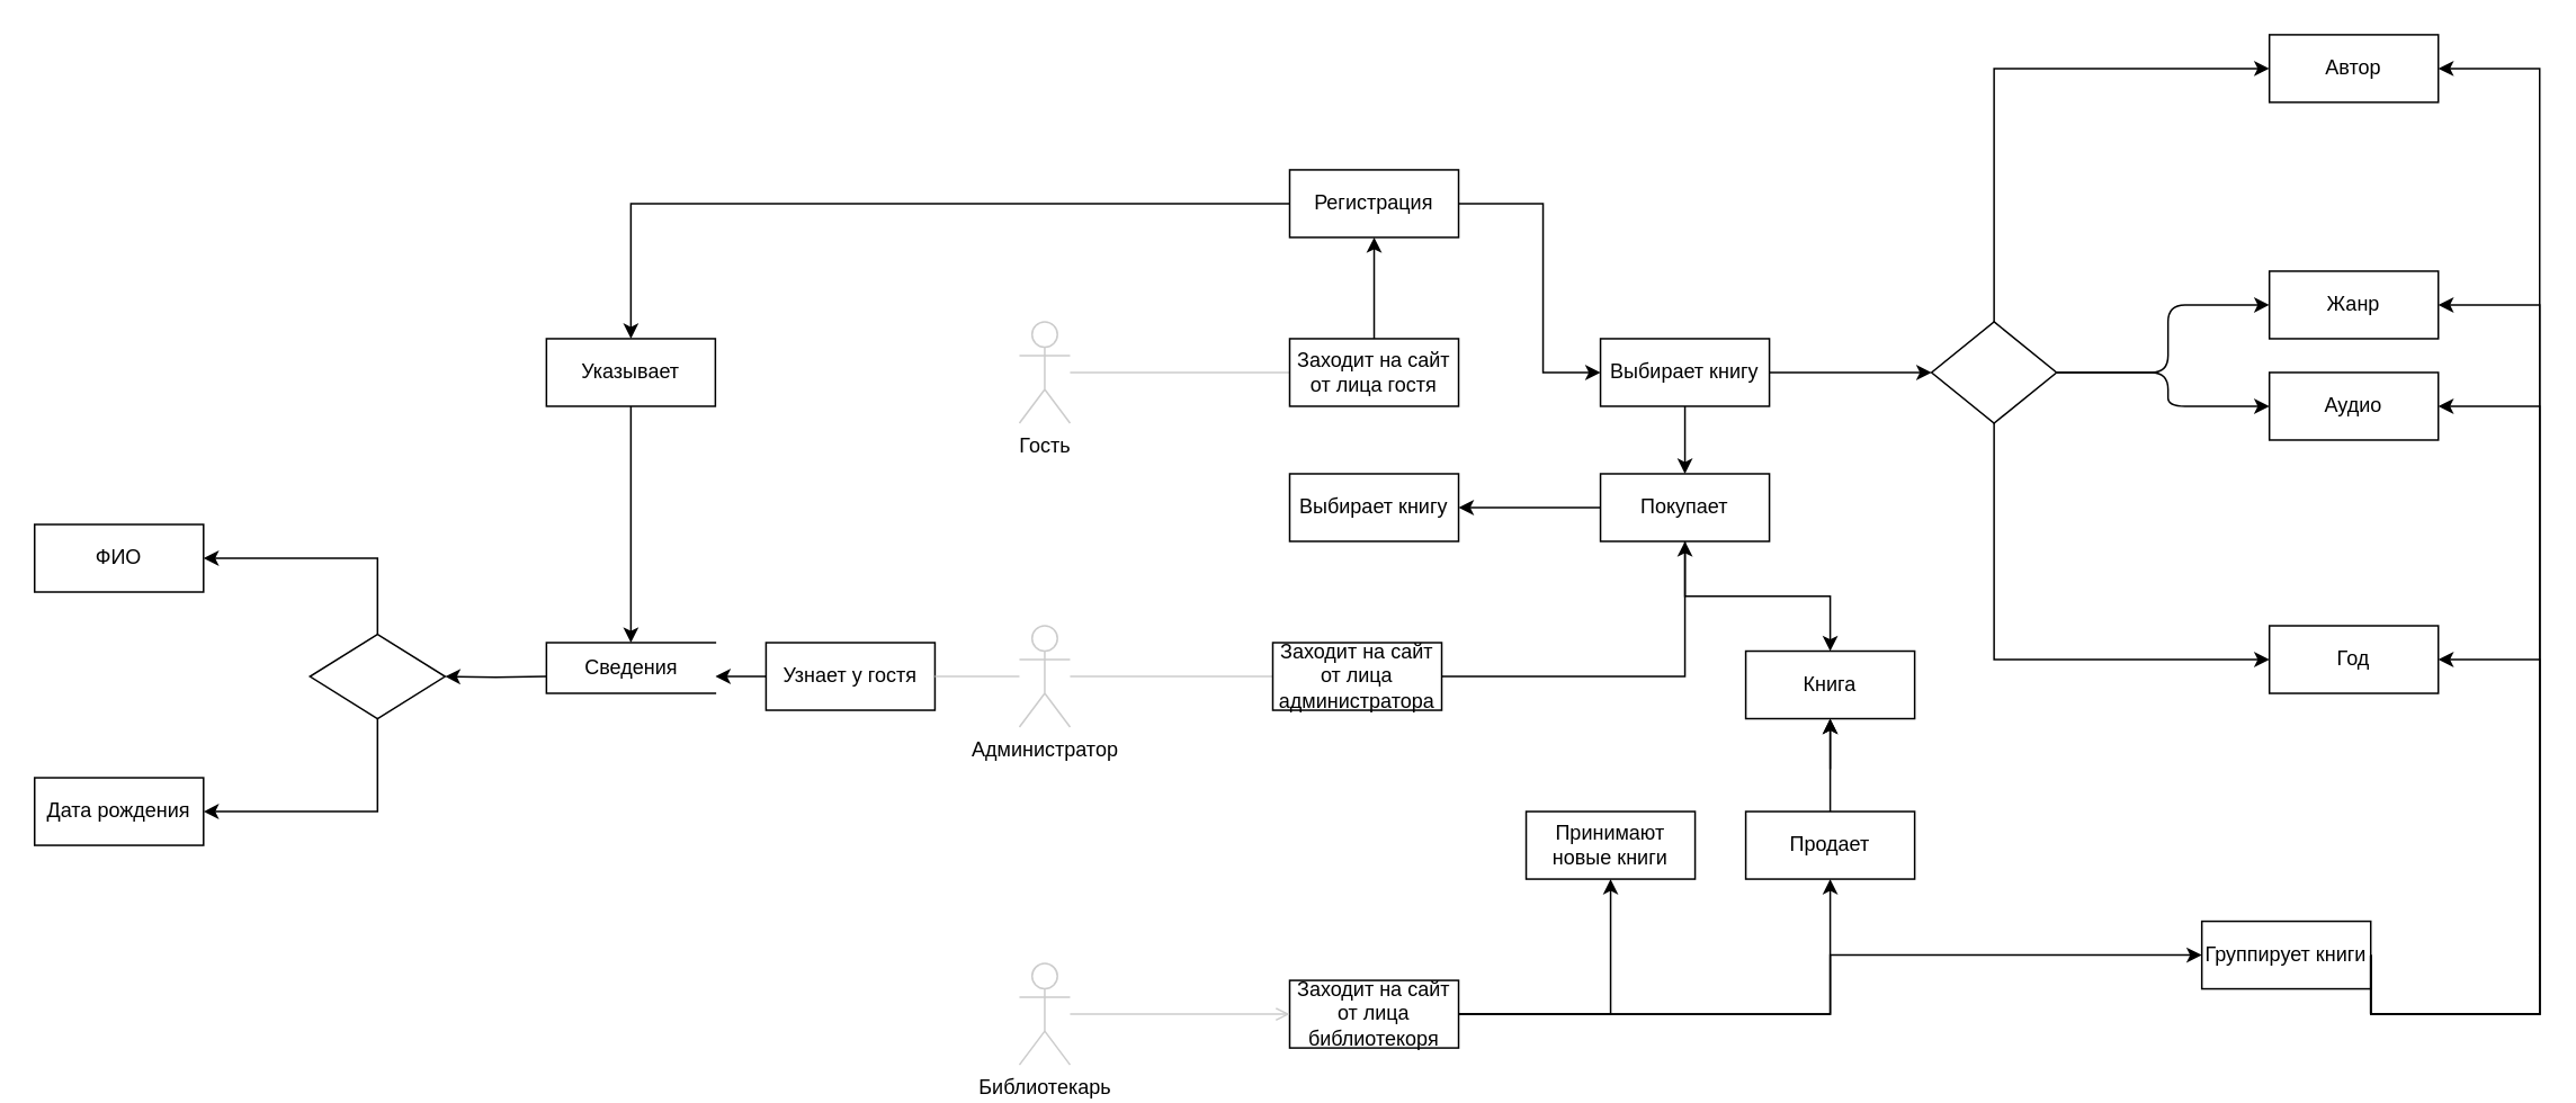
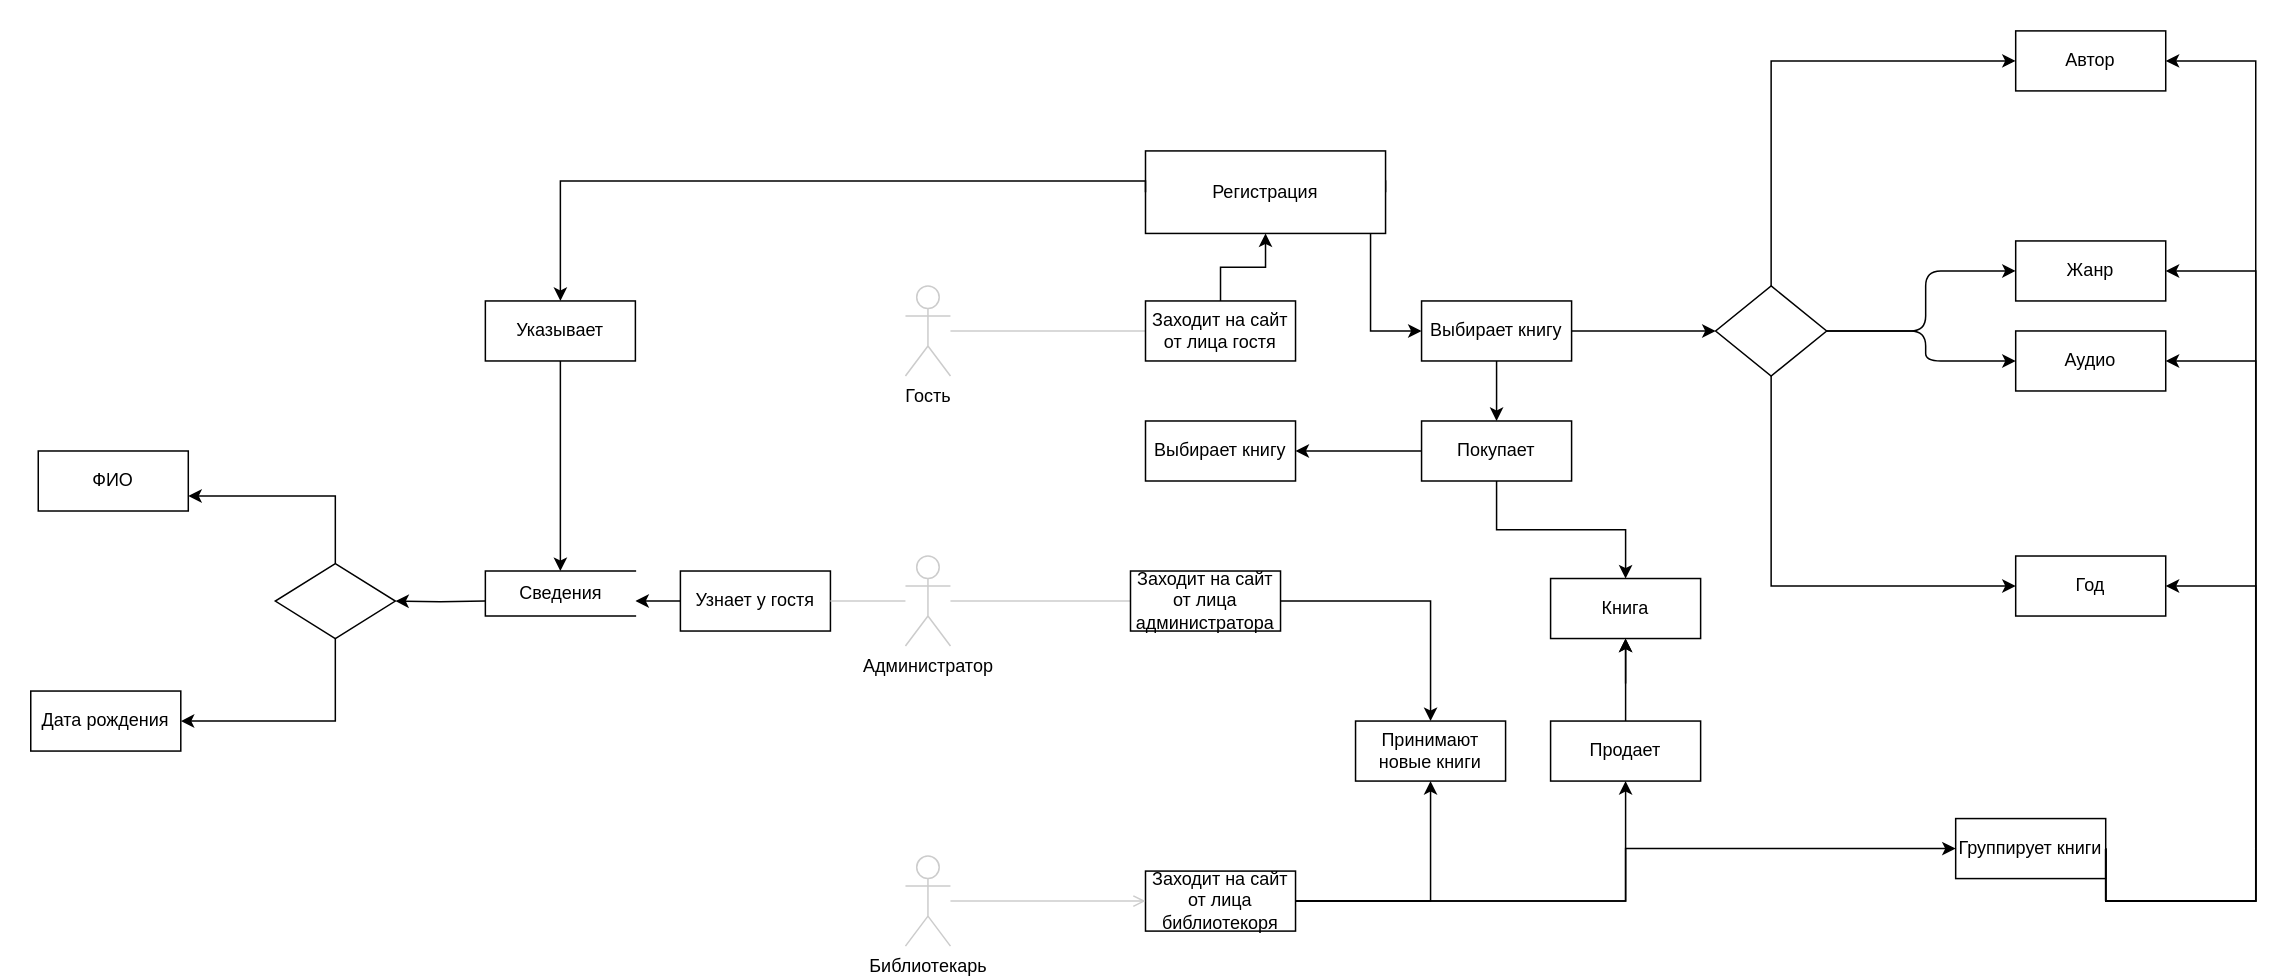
  <mxCell id="0" />
  <mxCell id="1" parent="0" />
  <mxCell id="2" style="edgeStyle=orthogonalEdgeStyle;rounded=0;orthogonalLoop=1;jettySize=auto;html=1;entryX=0;entryY=0.5;entryDx=0;entryDy=0;endArrow=none;endFill=0;strokeColor=#CCCCCC;" parent="1" source="3" target="10" edge="1"><mxGeometry relative="1" as="geometry"><mxPoint x="773" y="220" as="targetPoint" /><mxPoint x="663" y="220" as="sourcePoint" /></mxGeometry></mxCell>
  <mxCell id="3" value="Гость" style="shape=umlActor;verticalLabelPosition=bottom;verticalAlign=top;html=1;outlineConnect=0;strokeColor=#CCCCCC;" parent="1" vertex="1"><mxGeometry x="603" y="190" width="30" height="60" as="geometry" /></mxCell>
  <mxCell id="4" value="Заходит на сайт от лица библиотекоря" style="rounded=0;whiteSpace=wrap;html=1;" parent="1" vertex="1"><mxGeometry x="763" y="580" width="100" height="40" as="geometry" /></mxCell>
  <mxCell id="5" value="Администратор" style="shape=umlActor;verticalLabelPosition=bottom;verticalAlign=top;html=1;outlineConnect=0;strokeColor=#CCCCCC;" parent="1" vertex="1"><mxGeometry x="603" y="370" width="30" height="60" as="geometry" /></mxCell>
  <mxCell id="6" value="Библиотекарь" style="shape=umlActor;verticalLabelPosition=bottom;verticalAlign=top;html=1;outlineConnect=0;strokeColor=#CCCCCC;" parent="1" vertex="1"><mxGeometry x="603" y="570" width="30" height="60" as="geometry" /></mxCell>
  <mxCell id="7" style="edgeStyle=orthogonalEdgeStyle;rounded=0;orthogonalLoop=1;jettySize=auto;html=1;entryX=0;entryY=0.5;entryDx=0;entryDy=0;endArrow=open;endFill=0;strokeColor=#CCCCCC;" parent="1" source="6" target="4" edge="1"><mxGeometry relative="1" as="geometry"><mxPoint x="843" y="600" as="targetPoint" /><mxPoint x="643" y="600" as="sourcePoint" /></mxGeometry></mxCell>
  <mxCell id="8" style="edgeStyle=orthogonalEdgeStyle;rounded=0;orthogonalLoop=1;jettySize=auto;html=1;entryX=0;entryY=0.5;entryDx=0;entryDy=0;endArrow=none;endFill=0;strokeColor=#CCCCCC;" parent="1" source="5" target="11" edge="1"><mxGeometry relative="1" as="geometry"><mxPoint x="763" y="400" as="targetPoint" /><mxPoint x="663" y="400" as="sourcePoint" /></mxGeometry></mxCell>
  <mxCell id="9" value="" style="edgeStyle=orthogonalEdgeStyle;rounded=0;orthogonalLoop=1;jettySize=auto;html=1;exitX=1;exitY=0.5;exitDx=0;exitDy=0;entryX=0;entryY=0.5;entryDx=0;entryDy=0;" parent="1" source="21" target="15" edge="1"><mxGeometry relative="1" as="geometry"><Array as="points"><mxPoint x="913" y="120" /><mxPoint x="913" y="220" /></Array></mxGeometry></mxCell>
  <mxCell id="10" value="Заходит на сайт от лица гостя" style="rounded=0;whiteSpace=wrap;html=1;" parent="1" vertex="1"><mxGeometry x="763" y="200" width="100" height="40" as="geometry" /></mxCell>
  <mxCell id="11" value="Заходит на сайт от лица администратора" style="rounded=0;whiteSpace=wrap;html=1;" parent="1" vertex="1"><mxGeometry x="753" y="380" width="100" height="40" as="geometry" /></mxCell>
  <mxCell id="12" value="" style="edgeStyle=orthogonalEdgeStyle;rounded=0;orthogonalLoop=1;jettySize=auto;html=1;exitX=0;exitY=0.5;exitDx=0;exitDy=0;entryX=0;entryY=0.5;entryDx=0;entryDy=0;" parent="1" source="15" target="15" edge="1"><mxGeometry relative="1" as="geometry" /></mxCell>
  <mxCell id="13" value="" style="edgeStyle=orthogonalEdgeStyle;rounded=0;orthogonalLoop=1;jettySize=auto;html=1;" parent="1" source="15" target="51" edge="1"><mxGeometry relative="1" as="geometry" /></mxCell>
  <mxCell id="14" style="edgeStyle=orthogonalEdgeStyle;rounded=0;orthogonalLoop=1;jettySize=auto;html=1;endArrow=classic;endFill=1;strokeColor=#000000;" edge="1" parent="1" source="15" target="16"><mxGeometry relative="1" as="geometry" /></mxCell>
  <mxCell id="15" value="Выбирает книгу" style="rounded=0;whiteSpace=wrap;html=1;" parent="1" vertex="1"><mxGeometry x="947" y="200" width="100" height="40" as="geometry" /></mxCell>
  <mxCell id="16" value="" style="strokeWidth=1;html=1;shape=mxgraph.flowchart.decision;whiteSpace=wrap;" parent="1" vertex="1"><mxGeometry x="1143" y="190" width="74" height="60" as="geometry" /></mxCell>
  <mxCell id="17" value="" style="edgeStyle=orthogonalEdgeStyle;rounded=1;orthogonalLoop=1;jettySize=auto;html=1;entryX=0;entryY=0.5;entryDx=0;entryDy=0;" parent="1" source="16" target="40" edge="1"><mxGeometry relative="1" as="geometry"><mxPoint x="1180.059" y="280" as="sourcePoint" /><mxPoint x="1333" y="240" as="targetPoint" /><Array as="points"><mxPoint x="1283" y="220" /><mxPoint x="1283" y="240" /></Array></mxGeometry></mxCell>
  <mxCell id="18" value="" style="edgeStyle=orthogonalEdgeStyle;rounded=1;orthogonalLoop=1;jettySize=auto;html=1;entryX=0;entryY=0.5;entryDx=0;entryDy=0;" parent="1" source="16" target="39" edge="1"><mxGeometry relative="1" as="geometry"><mxPoint x="1190" y="290" as="sourcePoint" /><mxPoint x="1333" y="180" as="targetPoint" /><Array as="points"><mxPoint x="1283" y="220" /><mxPoint x="1283" y="180" /></Array></mxGeometry></mxCell>
  <mxCell id="19" value="" style="edgeStyle=orthogonalEdgeStyle;rounded=0;orthogonalLoop=1;jettySize=auto;html=1;exitX=0.5;exitY=0;exitDx=0;exitDy=0;exitPerimeter=0;entryX=0;entryY=0.5;entryDx=0;entryDy=0;" parent="1" source="16" target="38" edge="1"><mxGeometry relative="1" as="geometry"><mxPoint x="1173" y="80" as="sourcePoint" /><mxPoint x="1333" y="40" as="targetPoint" /><Array as="points"><mxPoint x="1180" y="40" /></Array></mxGeometry></mxCell>
  <mxCell id="20" value="" style="edgeStyle=orthogonalEdgeStyle;rounded=0;orthogonalLoop=1;jettySize=auto;html=1;entryX=0;entryY=0.5;entryDx=0;entryDy=0;" parent="1" source="16" target="41" edge="1"><mxGeometry relative="1" as="geometry"><mxPoint x="1180" y="340" as="sourcePoint" /><mxPoint x="1243" y="390" as="targetPoint" /><Array as="points"><mxPoint x="1180" y="390" /></Array></mxGeometry></mxCell>
- <mxCell id="21" value="Регистрация" style="rounded=0;whiteSpace=wrap;html=1;" parent="1" vertex="1"><mxGeometry x="763" y="100" width="100" height="40" as="geometry" /></mxCell>
+ <mxCell id="21" value="Регистрация" style="rounded=0;whiteSpace=wrap;html=1;" parent="1" vertex="1"><mxGeometry x="763" y="100" width="160" height="55" as="geometry" /></mxCell>
  <mxCell id="22" value="" style="edgeStyle=orthogonalEdgeStyle;rounded=0;orthogonalLoop=1;jettySize=auto;html=1;exitX=0.5;exitY=0;exitDx=0;exitDy=0;entryX=0.5;entryY=1;entryDx=0;entryDy=0;" parent="1" source="10" target="21" edge="1"><mxGeometry relative="1" as="geometry"><mxPoint x="873" y="230" as="sourcePoint" /><mxPoint x="957" y="230" as="targetPoint" /></mxGeometry></mxCell>
  <mxCell id="23" value="" style="edgeStyle=orthogonalEdgeStyle;rounded=0;orthogonalLoop=1;jettySize=auto;html=1;exitX=0;exitY=0.5;exitDx=0;exitDy=0;entryX=0.5;entryY=0;entryDx=0;entryDy=0;" parent="1" source="21" target="24" edge="1"><mxGeometry relative="1" as="geometry"><mxPoint x="713" y="120" as="sourcePoint" /><mxPoint x="373" y="180" as="targetPoint" /><Array as="points"><mxPoint x="373" y="120" /></Array></mxGeometry></mxCell>
  <mxCell id="24" value="Указывает" style="rounded=0;whiteSpace=wrap;html=1;" parent="1" vertex="1"><mxGeometry x="323" y="200" width="100" height="40" as="geometry" /></mxCell>
  <mxCell id="25" value="Узнает у гостя" style="rounded=0;whiteSpace=wrap;html=1;" parent="1" vertex="1"><mxGeometry x="453" y="380" width="100" height="40" as="geometry" /></mxCell>
  <mxCell id="26" style="edgeStyle=orthogonalEdgeStyle;rounded=0;orthogonalLoop=1;jettySize=auto;html=1;entryX=1;entryY=0.5;entryDx=0;entryDy=0;endArrow=none;endFill=0;strokeColor=#CCCCCC;" parent="1" source="5" target="25" edge="1"><mxGeometry relative="1" as="geometry"><mxPoint x="773" y="610" as="targetPoint" /><mxPoint x="583" y="600" as="sourcePoint" /></mxGeometry></mxCell>
  <mxCell id="27" style="edgeStyle=orthogonalEdgeStyle;rounded=0;orthogonalLoop=1;jettySize=auto;html=1;exitX=0.5;exitY=1;exitDx=0;exitDy=0;entryX=0.5;entryY=0;entryDx=0;entryDy=0;" parent="1" source="24" edge="1"><mxGeometry relative="1" as="geometry"><mxPoint x="373" y="380" as="targetPoint" /><mxPoint x="383" y="590" as="sourcePoint" /></mxGeometry></mxCell>
  <mxCell id="28" value="" style="rhombus;whiteSpace=wrap;html=1;" parent="1" vertex="1"><mxGeometry x="183" y="375" width="80" height="50" as="geometry" /></mxCell>
  <mxCell id="29" style="edgeStyle=orthogonalEdgeStyle;rounded=0;orthogonalLoop=1;jettySize=auto;html=1;entryX=1;entryY=0.5;entryDx=0;entryDy=0;exitX=0;exitY=0.5;exitDx=0;exitDy=0;" parent="1" target="28" edge="1"><mxGeometry relative="1" as="geometry"><mxPoint x="773" y="410" as="targetPoint" /><mxPoint x="323" y="400" as="sourcePoint" /></mxGeometry></mxCell>
  <mxCell id="30" style="edgeStyle=orthogonalEdgeStyle;rounded=0;orthogonalLoop=1;jettySize=auto;html=1;exitX=0.5;exitY=0;exitDx=0;exitDy=0;" parent="1" source="28" target="32" edge="1"><mxGeometry relative="1" as="geometry"><mxPoint x="123" y="330" as="targetPoint" /><mxPoint x="653" y="420" as="sourcePoint" /><Array as="points"><mxPoint x="223" y="330" /></Array></mxGeometry></mxCell>
  <mxCell id="31" style="edgeStyle=orthogonalEdgeStyle;rounded=0;orthogonalLoop=1;jettySize=auto;html=1;exitX=0.5;exitY=1;exitDx=0;exitDy=0;entryX=1;entryY=0.5;entryDx=0;entryDy=0;" parent="1" source="28" target="33" edge="1"><mxGeometry relative="1" as="geometry"><mxPoint x="113" y="480" as="targetPoint" /><mxPoint x="223" y="525" as="sourcePoint" /><Array as="points"><mxPoint x="223" y="480" /></Array></mxGeometry></mxCell>
- <mxCell id="32" value="ФИО" style="rounded=0;whiteSpace=wrap;html=1;" parent="1" vertex="1"><mxGeometry x="20" y="310" width="100" height="40" as="geometry" /></mxCell>
+ <mxCell id="32" value="ФИО" style="rounded=0;whiteSpace=wrap;html=1;" parent="1" vertex="1"><mxGeometry x="25" y="300" width="100" height="40" as="geometry" /></mxCell>
  <mxCell id="33" value="Дата рождения" style="rounded=0;whiteSpace=wrap;html=1;" parent="1" vertex="1"><mxGeometry x="20" y="460" width="100" height="40" as="geometry" /></mxCell>
  <mxCell id="34" style="edgeStyle=orthogonalEdgeStyle;rounded=0;orthogonalLoop=1;jettySize=auto;html=1;exitX=0;exitY=0.5;exitDx=0;exitDy=0;entryX=1;entryY=0.5;entryDx=0;entryDy=0;" parent="1" source="25" edge="1"><mxGeometry relative="1" as="geometry"><mxPoint x="423" y="400" as="targetPoint" /><mxPoint x="383" y="250" as="sourcePoint" /></mxGeometry></mxCell>
  <mxCell id="35" value="Принимают новые книги" style="rounded=0;whiteSpace=wrap;html=1;" parent="1" vertex="1"><mxGeometry x="903" y="480" width="100" height="40" as="geometry" /></mxCell>
- <mxCell id="36" style="edgeStyle=orthogonalEdgeStyle;rounded=0;orthogonalLoop=1;jettySize=auto;html=1;exitX=1;exitY=0.5;exitDx=0;exitDy=0;" parent="1" source="11" target="51" edge="1"><mxGeometry relative="1" as="geometry"><mxPoint x="1023" y="540" as="targetPoint" /><mxPoint x="1023" y="400" as="sourcePoint" /></mxGeometry></mxCell>
+ <mxCell id="36" style="edgeStyle=orthogonalEdgeStyle;rounded=0;orthogonalLoop=1;jettySize=auto;html=1;exitX=1;exitY=0.5;exitDx=0;exitDy=0;entryX=0.5;entryY=0;entryDx=0;entryDy=0;" parent="1" source="11" target="35" edge="1"><mxGeometry relative="1" as="geometry"><mxPoint x="1023" y="540" as="targetPoint" /><mxPoint x="1023" y="400" as="sourcePoint" /></mxGeometry></mxCell>
  <mxCell id="37" style="edgeStyle=orthogonalEdgeStyle;rounded=0;orthogonalLoop=1;jettySize=auto;html=1;exitX=1;exitY=0.5;exitDx=0;exitDy=0;entryX=0.5;entryY=1;entryDx=0;entryDy=0;" parent="1" source="4" target="35" edge="1"><mxGeometry relative="1" as="geometry"><mxPoint x="973" y="560" as="targetPoint" /><mxPoint x="973" y="650" as="sourcePoint" /><Array as="points"><mxPoint x="953" y="600" /></Array></mxGeometry></mxCell>
  <mxCell id="38" value="Автор" style="rounded=0;whiteSpace=wrap;html=1;" parent="1" vertex="1"><mxGeometry x="1343" y="20" width="100" height="40" as="geometry" /></mxCell>
  <mxCell id="39" value="Жанр" style="rounded=0;whiteSpace=wrap;html=1;" parent="1" vertex="1"><mxGeometry x="1343" y="160" width="100" height="40" as="geometry" /></mxCell>
  <mxCell id="40" value="Аудио" style="rounded=0;whiteSpace=wrap;html=1;" parent="1" vertex="1"><mxGeometry x="1343" y="220" width="100" height="40" as="geometry" /></mxCell>
  <mxCell id="41" value="Год" style="rounded=0;whiteSpace=wrap;html=1;" parent="1" vertex="1"><mxGeometry x="1343" y="370" width="100" height="40" as="geometry" /></mxCell>
  <mxCell id="42" style="edgeStyle=orthogonalEdgeStyle;rounded=0;orthogonalLoop=1;jettySize=auto;html=1;exitX=1;exitY=0.5;exitDx=0;exitDy=0;entryX=0;entryY=0.5;entryDx=0;entryDy=0;" parent="1" source="4" target="43" edge="1"><mxGeometry relative="1" as="geometry"><mxPoint x="1313" y="600" as="targetPoint" /><mxPoint x="873" y="610" as="sourcePoint" /><Array as="points" /></mxGeometry></mxCell>
  <mxCell id="43" value="Группирует книги" style="rounded=0;whiteSpace=wrap;html=1;" parent="1" vertex="1"><mxGeometry x="1303" y="545" width="100" height="40" as="geometry" /></mxCell>
  <mxCell id="44" value="" style="edgeStyle=orthogonalEdgeStyle;rounded=0;orthogonalLoop=1;jettySize=auto;html=1;exitX=1;exitY=0.5;exitDx=0;exitDy=0;entryX=1;entryY=0.5;entryDx=0;entryDy=0;" parent="1" source="43" target="41" edge="1"><mxGeometry relative="1" as="geometry"><mxPoint x="1593" y="510" as="sourcePoint" /><mxPoint x="1503" y="390" as="targetPoint" /><Array as="points"><mxPoint x="1503" y="600" /><mxPoint x="1503" y="390" /></Array></mxGeometry></mxCell>
  <mxCell id="45" value="" style="edgeStyle=orthogonalEdgeStyle;rounded=0;orthogonalLoop=1;jettySize=auto;html=1;exitX=1;exitY=0.5;exitDx=0;exitDy=0;entryX=1;entryY=0.5;entryDx=0;entryDy=0;" parent="1" source="43" target="40" edge="1"><mxGeometry relative="1" as="geometry"><mxPoint x="1453" y="610" as="sourcePoint" /><mxPoint x="1453" y="240" as="targetPoint" /><Array as="points"><mxPoint x="1503" y="600" /><mxPoint x="1503" y="240" /></Array></mxGeometry></mxCell>
  <mxCell id="46" value="" style="edgeStyle=orthogonalEdgeStyle;rounded=0;orthogonalLoop=1;jettySize=auto;html=1;exitX=1;exitY=0.5;exitDx=0;exitDy=0;entryX=1;entryY=0.5;entryDx=0;entryDy=0;" parent="1" source="43" target="39" edge="1"><mxGeometry relative="1" as="geometry"><mxPoint x="1453" y="610" as="sourcePoint" /><mxPoint x="1453" y="180" as="targetPoint" /><Array as="points"><mxPoint x="1503" y="600" /><mxPoint x="1503" y="180" /></Array></mxGeometry></mxCell>
  <mxCell id="47" value="" style="edgeStyle=orthogonalEdgeStyle;rounded=0;orthogonalLoop=1;jettySize=auto;html=1;exitX=1;exitY=0.5;exitDx=0;exitDy=0;entryX=1;entryY=0.5;entryDx=0;entryDy=0;" parent="1" source="43" target="38" edge="1"><mxGeometry relative="1" as="geometry"><mxPoint x="1503" y="600" as="sourcePoint" /><mxPoint x="1513" y="40" as="targetPoint" /><Array as="points"><mxPoint x="1503" y="600" /><mxPoint x="1503" y="40" /></Array></mxGeometry></mxCell>
  <mxCell id="48" value="Книга" style="rounded=0;whiteSpace=wrap;html=1;" parent="1" vertex="1"><mxGeometry x="1033" y="385" width="100" height="40" as="geometry" /></mxCell>
  <mxCell id="49" value="" style="edgeStyle=orthogonalEdgeStyle;rounded=0;orthogonalLoop=1;jettySize=auto;html=1;" parent="1" source="51" target="48" edge="1"><mxGeometry relative="1" as="geometry" /></mxCell>
  <mxCell id="50" value="" style="edgeStyle=orthogonalEdgeStyle;rounded=0;orthogonalLoop=1;jettySize=auto;html=1;" parent="1" source="51" target="56" edge="1"><mxGeometry relative="1" as="geometry" /></mxCell>
  <mxCell id="51" value="Покупает" style="rounded=0;whiteSpace=wrap;html=1;" parent="1" vertex="1"><mxGeometry x="947" y="280" width="100" height="40" as="geometry" /></mxCell>
  <mxCell id="52" value="" style="edgeStyle=orthogonalEdgeStyle;rounded=0;orthogonalLoop=1;jettySize=auto;html=1;exitX=0.5;exitY=0;exitDx=0;exitDy=0;" parent="1" source="53" target="48" edge="1"><mxGeometry relative="1" as="geometry" /></mxCell>
  <mxCell id="53" value="Продает" style="rounded=0;whiteSpace=wrap;html=1;" parent="1" vertex="1"><mxGeometry x="1033" y="480" width="100" height="40" as="geometry" /></mxCell>
  <mxCell id="54" style="edgeStyle=orthogonalEdgeStyle;rounded=0;orthogonalLoop=1;jettySize=auto;html=1;exitX=1;exitY=0.5;exitDx=0;exitDy=0;entryX=0.5;entryY=1;entryDx=0;entryDy=0;" parent="1" source="4" target="53" edge="1"><mxGeometry relative="1" as="geometry"><mxPoint x="1083" y="540" as="targetPoint" /><mxPoint x="993" y="630" as="sourcePoint" /><Array as="points"><mxPoint x="1083" y="600" /></Array></mxGeometry></mxCell>
  <mxCell id="55" style="edgeStyle=orthogonalEdgeStyle;rounded=0;orthogonalLoop=1;jettySize=auto;html=1;entryX=0.5;entryY=1;entryDx=0;entryDy=0;" parent="1" target="48" edge="1"><mxGeometry relative="1" as="geometry"><mxPoint x="1082.5" y="430" as="targetPoint" /><mxPoint x="1083" y="455" as="sourcePoint" /><Array as="points" /></mxGeometry></mxCell>
  <mxCell id="56" value="Выбирает книгу" style="rounded=0;whiteSpace=wrap;html=1;" parent="1" vertex="1"><mxGeometry x="763" y="280" width="100" height="40" as="geometry" /></mxCell>
  <mxCell id="57" value="Сведения" style="html=1;dashed=0;whitespace=wrap;shape=partialRectangle;right=0;strokeColor=#000000;" vertex="1" parent="1"><mxGeometry x="323" y="380" width="100" height="30" as="geometry" /></mxCell>
